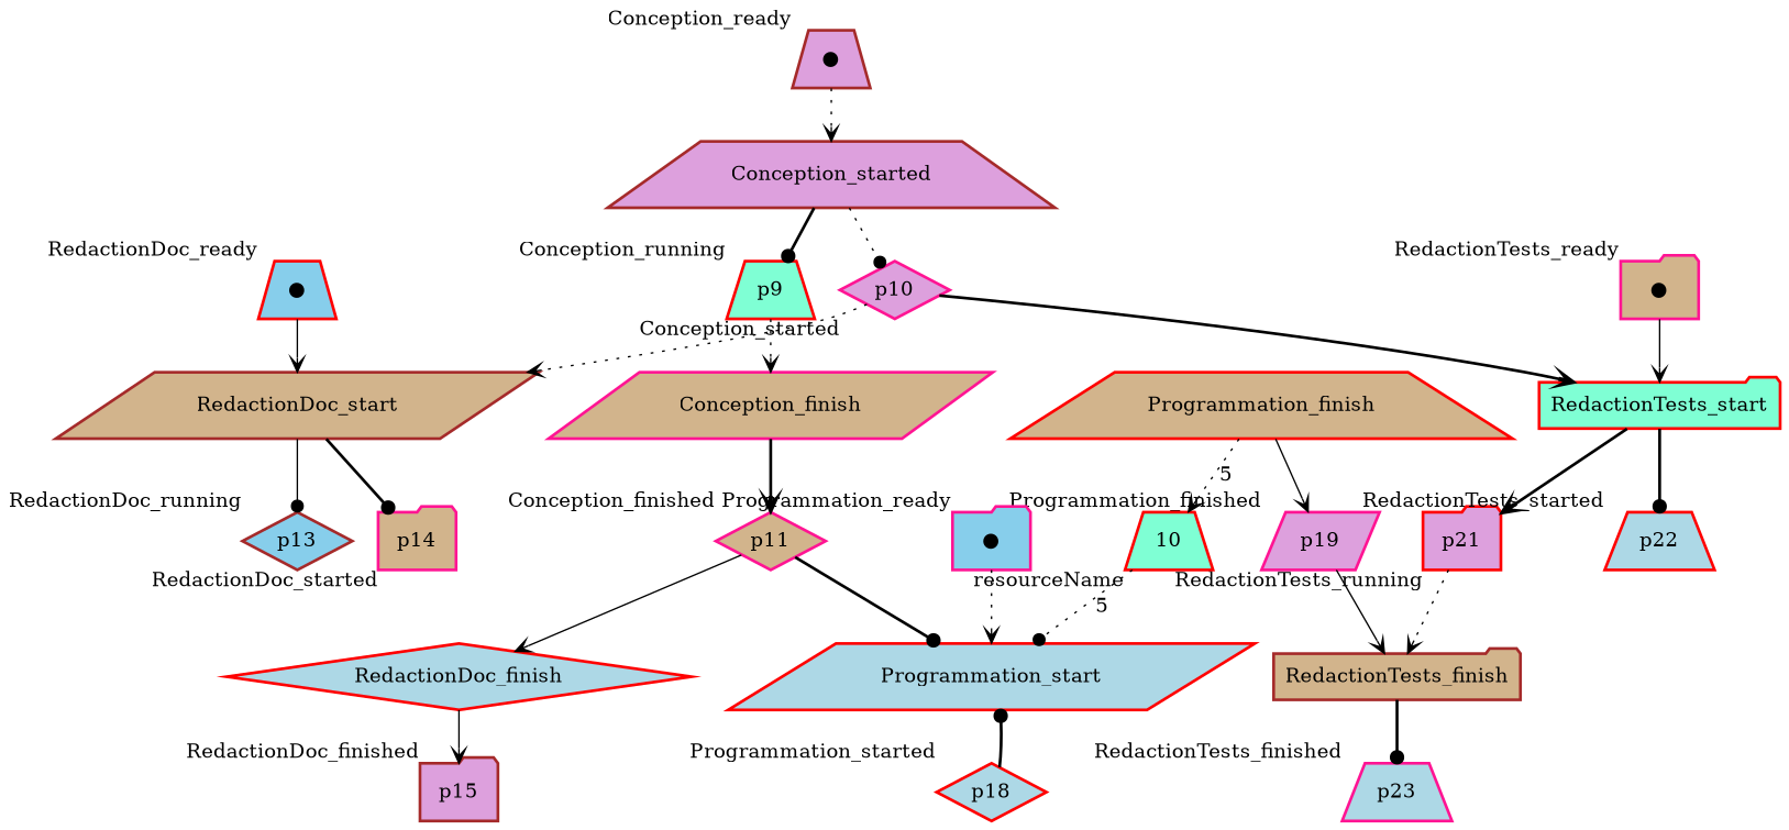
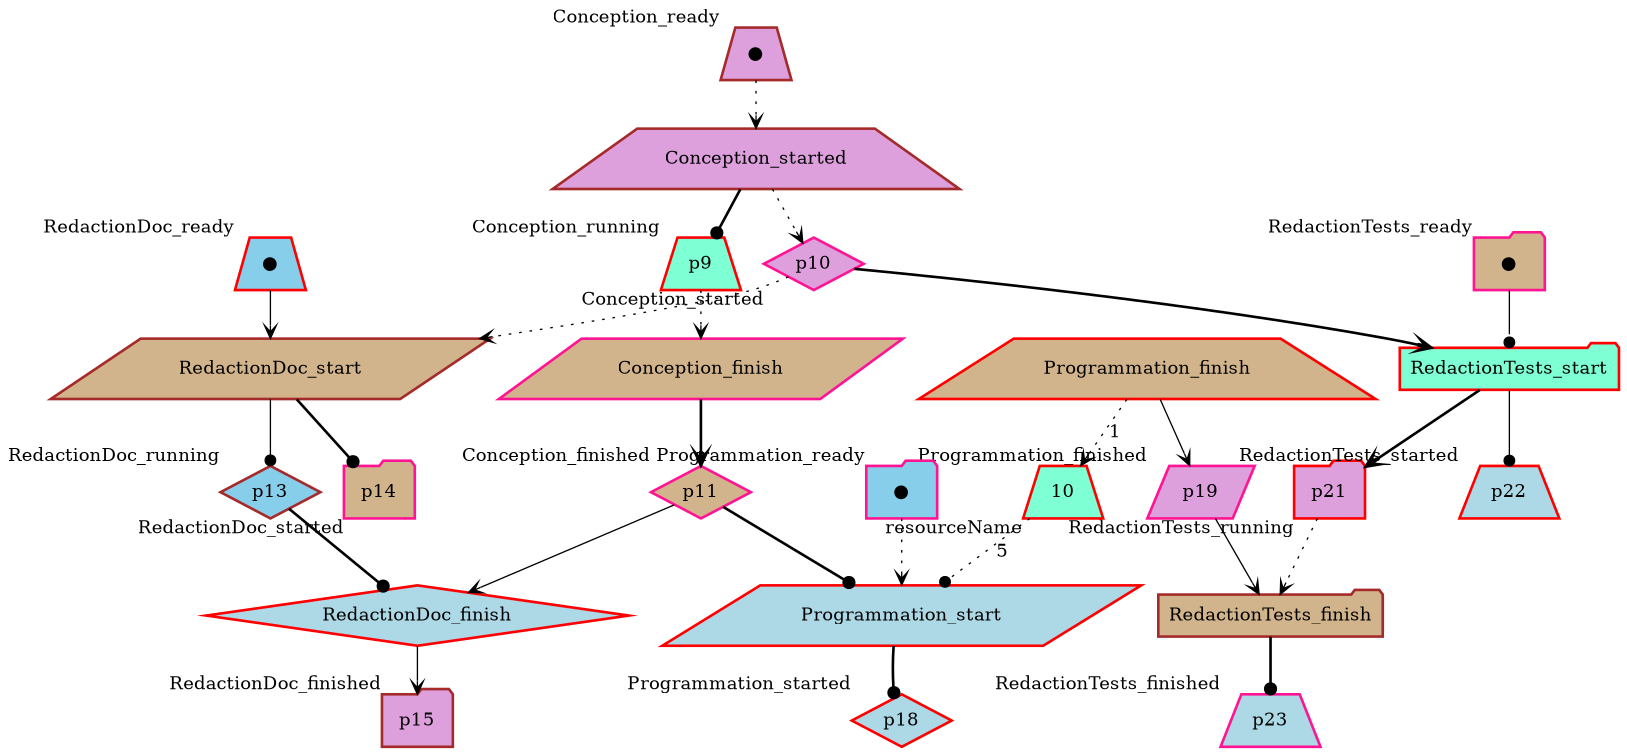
  digraph {
    node [color=red fillcolor=tan penwidth=2.0 shape=trapezium style=filled]
    edge [arrowhead=vee style=bold]
    n1 [color=brown fillcolor=plum height=0.444 label=Conception_started]
    p9 [fillcolor=aquamarine height=0.556 xlabel=Conception_running]
    p10 [color=deeppink fillcolor=plum height=0.556 shape=diamond xlabel=Conception_started]
    n4 [color=deeppink height=0.444 label=Conception_finish shape=parallelogram]
    n5 [color=brown height=0.444 label=RedactionDoc_start shape=parallelogram]
    n6 [fillcolor=aquamarine height=0.444 label=RedactionTests_start shape=folder]
    p11 [color=deeppink height=0.556 shape=diamond xlabel=Conception_finished]
    n8 [fillcolor=lightblue height=0.444 label=RedactionDoc_finish shape=diamond]
    n9 [fillcolor=lightblue height=0.444 label=Programmation_start shape=parallelogram]
    p13 [color=brown fillcolor=skyblue height=0.556 shape=diamond xlabel=RedactionDoc_running]
    p14 [color=deeppink height=0.556 shape=folder xlabel=RedactionDoc_started]
    p15 [color=brown fillcolor=plum height=0.556 shape=folder xlabel=RedactionDoc_finished]
    p18 [fillcolor=lightblue height=0.556 shape=diamond xlabel=Programmation_started]
    n14 [height=0.444 label=Programmation_finish]
    p19 [color=deeppink fillcolor=plum height=0.556 shape=parallelogram xlabel=Programmation_finished]
    n16 [fillcolor=aquamarine height=0.556 label=10 xlabel=resourceName]
    n17 [color=brown height=0.444 label=RedactionTests_finish shape=folder]
    p21 [fillcolor=plum height=0.556 shape=folder xlabel=RedactionTests_running]
    p22 [fillcolor=lightblue height=0.556 xlabel=RedactionTests_started]
    p23 [color=deeppink fillcolor=lightblue height=0.556 xlabel=RedactionTests_finished]
    n21 [color=brown fillcolor=plum height=0.556 label="&#9679;" xlabel=Conception_ready]
    n22 [fillcolor=skyblue height=0.556 label="&#9679;" xlabel=RedactionDoc_ready]
    n23 [color=deeppink fillcolor=skyblue height=0.556 label="&#9679;" shape=folder xlabel=Programmation_ready]
    n24 [color=deeppink height=0.556 label="&#9679;" shape=folder xlabel=RedactionTests_ready]
    n1 -> p9 [arrowhead=dot]
-   n1 -> p10 [arrowhead=dot style=dotted]
+   n1 -> p10 [style=dotted]
    p9 -> n4 [style=dotted]
    p10 -> n5 [style=dotted]
    p10 -> n6
    n4 -> p11
    n5 -> p13 [arrowhead=dot style=solid]
    n5 -> p14 [arrowhead=dot]
    n6 -> p21
-   n6 -> p22 [arrowhead=dot]
+   n6 -> p22 [arrowhead=dot style=solid]
    p11 -> n8 [style=solid]
    p11 -> n9 [arrowhead=dot]
    n8 -> p15 [style=solid]
-   p18 -> n9 [arrowhead=dot]
+   n9 -> p18 [arrowhead=dot]
+   p13 -> n8 [arrowhead=dot]
    n14 -> p19 [style=solid]
-   n14 -> n16 [label=5 style=dotted]
+   n14 -> n16 [label=1 style=dotted]
    p19 -> n17 [style=solid]
    n16 -> n9 [arrowhead=dot label=5 style=dotted]
    n17 -> p23 [arrowhead=dot]
    p21 -> n17 [style=dotted]
    n21 -> n1 [style=dotted]
    n22 -> n5 [style=solid]
    n23 -> n9 [style=dotted]
-   n24 -> n6 [style=solid]
+   n24 -> n6 [arrowhead=dot style=solid]
  }
